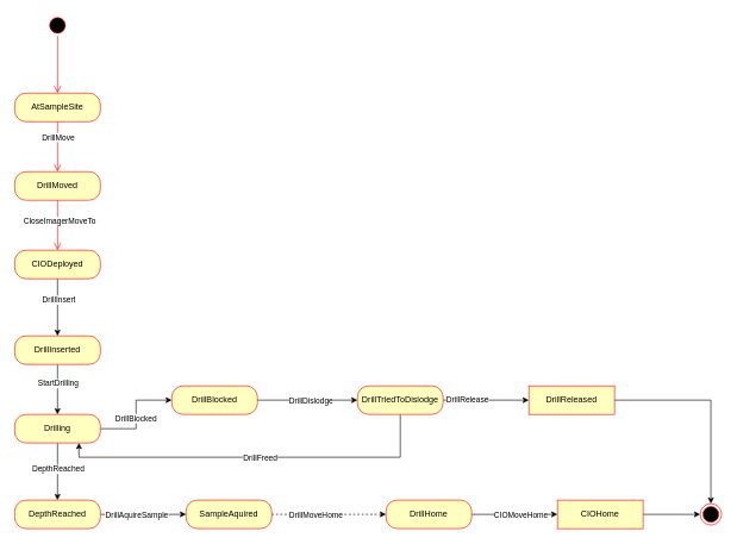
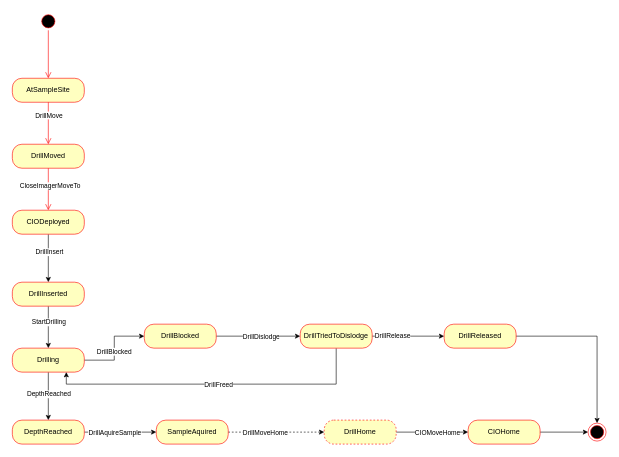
  <mxCell id="0" />
  <mxCell id="1" parent="0" />
  <mxCell id="2" value="AtSampleSite" style="rounded=1;whiteSpace=wrap;html=1;arcSize=40;fontColor=#000000;fillColor=#ffffc0;strokeColor=#ff0000;" vertex="1" parent="1"><mxGeometry x="20" y="130" width="120" height="40" as="geometry" /></mxCell>
  <mxCell id="3" value="" style="edgeStyle=orthogonalEdgeStyle;html=1;verticalAlign=bottom;endArrow=open;endSize=8;strokeColor=#ff0000;rounded=0;entryX=0.5;entryY=0;entryDx=0;entryDy=0;" edge="1" source="2" parent="1" target="7"><mxGeometry relative="1" as="geometry"><mxPoint x="80" y="230" as="targetPoint" /></mxGeometry></mxCell>
  <mxCell id="4" value="DrillMove" style="edgeLabel;html=1;align=center;verticalAlign=middle;resizable=0;points=[];" vertex="1" connectable="0" parent="3"><mxGeometry x="-0.406" relative="1" as="geometry"><mxPoint as="offset" /></mxGeometry></mxCell>
  <mxCell id="5" value="" style="ellipse;html=1;shape=startState;fillColor=#000000;strokeColor=#ff0000;" vertex="1" parent="1"><mxGeometry x="65" y="20" width="30" height="30" as="geometry" /></mxCell>
  <mxCell id="6" value="" style="edgeStyle=orthogonalEdgeStyle;html=1;verticalAlign=bottom;endArrow=open;endSize=8;strokeColor=#ff0000;rounded=0;entryX=0.5;entryY=0;entryDx=0;entryDy=0;" edge="1" source="5" parent="1" target="2"><mxGeometry relative="1" as="geometry"><mxPoint x="80" y="110" as="targetPoint" /></mxGeometry></mxCell>
  <mxCell id="7" value="DrillMoved" style="rounded=1;whiteSpace=wrap;html=1;arcSize=40;fontColor=#000000;fillColor=#ffffc0;strokeColor=#ff0000;" vertex="1" parent="1"><mxGeometry x="20" y="240" width="120" height="40" as="geometry" /></mxCell>
  <mxCell id="8" value="" style="edgeStyle=orthogonalEdgeStyle;html=1;verticalAlign=bottom;endArrow=open;endSize=8;strokeColor=#ff0000;rounded=0;" edge="1" source="7" parent="1" target="12"><mxGeometry relative="1" as="geometry"><mxPoint x="80" y="380" as="targetPoint" /></mxGeometry></mxCell>
  <mxCell id="9" value="CloseImagerMoveTo" style="edgeLabel;html=1;align=center;verticalAlign=middle;resizable=0;points=[];" vertex="1" connectable="0" parent="8"><mxGeometry x="-0.177" y="2" relative="1" as="geometry"><mxPoint as="offset" /></mxGeometry></mxCell>
  <mxCell id="10" value="" style="edgeStyle=orthogonalEdgeStyle;rounded=0;orthogonalLoop=1;jettySize=auto;html=1;" edge="1" parent="1" source="12" target="15"><mxGeometry relative="1" as="geometry" /></mxCell>
  <mxCell id="11" value="DrillInsert" style="edgeLabel;html=1;align=center;verticalAlign=middle;resizable=0;points=[];" vertex="1" connectable="0" parent="10"><mxGeometry x="-0.28" y="1" relative="1" as="geometry"><mxPoint as="offset" /></mxGeometry></mxCell>
  <mxCell id="12" value="CIODeployed" style="rounded=1;whiteSpace=wrap;html=1;arcSize=40;fontColor=#000000;fillColor=#ffffc0;strokeColor=#ff0000;" vertex="1" parent="1"><mxGeometry x="20" y="350" width="120" height="40" as="geometry" /></mxCell>
  <mxCell id="13" value="" style="edgeStyle=orthogonalEdgeStyle;rounded=0;orthogonalLoop=1;jettySize=auto;html=1;" edge="1" parent="1" source="15" target="20"><mxGeometry relative="1" as="geometry" /></mxCell>
  <mxCell id="14" value="StartDrilling" style="edgeLabel;html=1;align=center;verticalAlign=middle;resizable=0;points=[];" vertex="1" connectable="0" parent="13"><mxGeometry x="-0.263" relative="1" as="geometry"><mxPoint as="offset" /></mxGeometry></mxCell>
  <mxCell id="15" value="DrillInserted" style="rounded=1;whiteSpace=wrap;html=1;arcSize=40;fontColor=#000000;fillColor=#ffffc0;strokeColor=#ff0000;" vertex="1" parent="1"><mxGeometry x="20" y="470" width="120" height="40" as="geometry" /></mxCell>
  <mxCell id="16" value="" style="edgeStyle=orthogonalEdgeStyle;rounded=0;orthogonalLoop=1;jettySize=auto;html=1;" edge="1" parent="1" source="20" target="23"><mxGeometry relative="1" as="geometry" /></mxCell>
  <mxCell id="17" value="DrillBlocked" style="edgeLabel;html=1;align=center;verticalAlign=middle;resizable=0;points=[];" vertex="1" connectable="0" parent="16"><mxGeometry x="-0.066" y="1" relative="1" as="geometry"><mxPoint as="offset" /></mxGeometry></mxCell>
  <mxCell id="18" value="" style="edgeStyle=orthogonalEdgeStyle;rounded=0;orthogonalLoop=1;jettySize=auto;html=1;" edge="1" parent="1" source="20" target="26"><mxGeometry relative="1" as="geometry" /></mxCell>
  <mxCell id="19" value="DepthReached" style="edgeLabel;html=1;align=center;verticalAlign=middle;resizable=0;points=[];" vertex="1" connectable="0" parent="18"><mxGeometry x="-0.11" relative="1" as="geometry"><mxPoint as="offset" /></mxGeometry></mxCell>
  <mxCell id="20" value="Drilling" style="rounded=1;whiteSpace=wrap;html=1;fillColor=#ffffc0;strokeColor=#ff0000;fontColor=#000000;arcSize=40;" vertex="1" parent="1"><mxGeometry x="20" y="580" width="120" height="40" as="geometry" /></mxCell>
  <mxCell id="21" value="" style="edgeStyle=orthogonalEdgeStyle;rounded=0;orthogonalLoop=1;jettySize=auto;html=1;" edge="1" parent="1" source="23" target="40"><mxGeometry relative="1" as="geometry" /></mxCell>
  <mxCell id="22" value="DrillDislodge" style="edgeLabel;html=1;align=center;verticalAlign=middle;resizable=0;points=[];" vertex="1" connectable="0" parent="21"><mxGeometry x="0.054" y="-1" relative="1" as="geometry"><mxPoint as="offset" /></mxGeometry></mxCell>
  <mxCell id="23" value="DrillBlocked" style="rounded=1;whiteSpace=wrap;html=1;fillColor=#ffffc0;strokeColor=#ff0000;fontColor=#000000;arcSize=40;" vertex="1" parent="1"><mxGeometry x="240" y="540" width="120" height="40" as="geometry" /></mxCell>
  <mxCell id="24" value="" style="edgeStyle=orthogonalEdgeStyle;rounded=0;orthogonalLoop=1;jettySize=auto;html=1;" edge="1" parent="1" source="26" target="29"><mxGeometry relative="1" as="geometry" /></mxCell>
  <mxCell id="25" value="DrillAquireSample" style="edgeLabel;html=1;align=center;verticalAlign=middle;resizable=0;points=[];" vertex="1" connectable="0" parent="24"><mxGeometry x="-0.38" relative="1" as="geometry"><mxPoint x="13" as="offset" /></mxGeometry></mxCell>
  <mxCell id="26" value="DepthReached" style="rounded=1;whiteSpace=wrap;html=1;fillColor=#ffffc0;strokeColor=#ff0000;fontColor=#000000;arcSize=40;" vertex="1" parent="1"><mxGeometry x="20" y="700" width="120" height="40" as="geometry" /></mxCell>
  <mxCell id="27" value="" style="edgeStyle=orthogonalEdgeStyle;rounded=0;orthogonalLoop=1;jettySize=auto;html=1;dashed=1;" edge="1" parent="1" source="29" target="32"><mxGeometry relative="1" as="geometry" /></mxCell>
  <mxCell id="28" value="DrillMoveHome" style="edgeLabel;html=1;align=center;verticalAlign=middle;resizable=0;points=[];" vertex="1" connectable="0" parent="27"><mxGeometry x="-0.233" relative="1" as="geometry"><mxPoint as="offset" /></mxGeometry></mxCell>
  <mxCell id="29" value="SampleAquired" style="rounded=1;whiteSpace=wrap;html=1;fillColor=#ffffc0;strokeColor=#ff0000;fontColor=#000000;arcSize=40;" vertex="1" parent="1"><mxGeometry x="260" y="700" width="120" height="40" as="geometry" /></mxCell>
  <mxCell id="30" value="" style="edgeStyle=orthogonalEdgeStyle;rounded=0;orthogonalLoop=1;jettySize=auto;html=1;" edge="1" parent="1" source="32" target="34"><mxGeometry relative="1" as="geometry" /></mxCell>
  <mxCell id="31" value="CIOMoveHome" style="edgeLabel;html=1;align=center;verticalAlign=middle;resizable=0;points=[];" vertex="1" connectable="0" parent="30"><mxGeometry x="0.13" relative="1" as="geometry"><mxPoint as="offset" /></mxGeometry></mxCell>
- <mxCell id="32" value="DrillHome" style="rounded=1;whiteSpace=wrap;html=1;fillColor=#ffffc0;strokeColor=#ff0000;fontColor=#000000;arcSize=40;" vertex="1" parent="1"><mxGeometry x="540" y="700" width="120" height="40" as="geometry" /></mxCell>
+ <mxCell id="32" value="DrillHome" style="rounded=1;whiteSpace=wrap;html=1;fillColor=#ffffc0;strokeColor=#ff0000;fontColor=#000000;arcSize=40;dashed=1;" vertex="1" parent="1"><mxGeometry x="540" y="700" width="120" height="40" as="geometry" /></mxCell>
  <mxCell id="33" value="" style="edgeStyle=orthogonalEdgeStyle;rounded=0;orthogonalLoop=1;jettySize=auto;html=1;" edge="1" parent="1" source="34" target="35"><mxGeometry relative="1" as="geometry" /></mxCell>
- <mxCell id="34" value="CIOHome" style="whiteSpace=wrap;html=1;fillColor=#ffffc0;strokeColor=#ff0000;fontColor=#000000;arcSize=40;rounded=0;" vertex="1" parent="1"><mxGeometry x="780" y="700" width="120" height="40" as="geometry" /></mxCell>
+ <mxCell id="34" value="CIOHome" style="rounded=1;whiteSpace=wrap;html=1;fillColor=#ffffc0;strokeColor=#ff0000;fontColor=#000000;arcSize=40;" vertex="1" parent="1"><mxGeometry x="780" y="700" width="120" height="40" as="geometry" /></mxCell>
  <mxCell id="35" value="" style="ellipse;html=1;shape=endState;fillColor=#000000;strokeColor=#ff0000;" vertex="1" parent="1"><mxGeometry x="980" y="705" width="30" height="30" as="geometry" /></mxCell>
  <mxCell id="36" style="edgeStyle=orthogonalEdgeStyle;rounded=0;orthogonalLoop=1;jettySize=auto;html=1;entryX=0.75;entryY=1;entryDx=0;entryDy=0;" edge="1" parent="1" source="40" target="20"><mxGeometry relative="1" as="geometry"><Array as="points"><mxPoint x="560" y="640" /><mxPoint x="110" y="640" /></Array></mxGeometry></mxCell>
  <mxCell id="37" value="DrillFreed" style="edgeLabel;html=1;align=center;verticalAlign=middle;resizable=0;points=[];" vertex="1" connectable="0" parent="36"><mxGeometry x="-0.029" y="1" relative="1" as="geometry"><mxPoint as="offset" /></mxGeometry></mxCell>
  <mxCell id="38" value="" style="edgeStyle=orthogonalEdgeStyle;rounded=0;orthogonalLoop=1;jettySize=auto;html=1;" edge="1" parent="1" source="40" target="42"><mxGeometry relative="1" as="geometry" /></mxCell>
  <mxCell id="39" value="DrillRelease" style="edgeLabel;html=1;align=center;verticalAlign=middle;resizable=0;points=[];" vertex="1" connectable="0" parent="38"><mxGeometry x="-0.453" y="1" relative="1" as="geometry"><mxPoint as="offset" /></mxGeometry></mxCell>
  <mxCell id="40" value="DrillTriedToDislodge" style="rounded=1;whiteSpace=wrap;html=1;fillColor=#ffffc0;strokeColor=#ff0000;fontColor=#000000;arcSize=40;" vertex="1" parent="1"><mxGeometry x="500" y="540" width="120" height="40" as="geometry" /></mxCell>
  <mxCell id="41" style="edgeStyle=orthogonalEdgeStyle;rounded=0;orthogonalLoop=1;jettySize=auto;html=1;entryX=0.5;entryY=0;entryDx=0;entryDy=0;" edge="1" parent="1" source="42" target="35"><mxGeometry relative="1" as="geometry" /></mxCell>
- <mxCell id="42" value="DrillReleased" style="whiteSpace=wrap;html=1;fillColor=#ffffc0;strokeColor=#ff0000;fontColor=#000000;arcSize=40;rounded=0;" vertex="1" parent="1"><mxGeometry x="740" y="540" width="120" height="40" as="geometry" /></mxCell>
+ <mxCell id="42" value="DrillReleased" style="rounded=1;whiteSpace=wrap;html=1;fillColor=#ffffc0;strokeColor=#ff0000;fontColor=#000000;arcSize=40;" vertex="1" parent="1"><mxGeometry x="740" y="540" width="120" height="40" as="geometry" /></mxCell>
